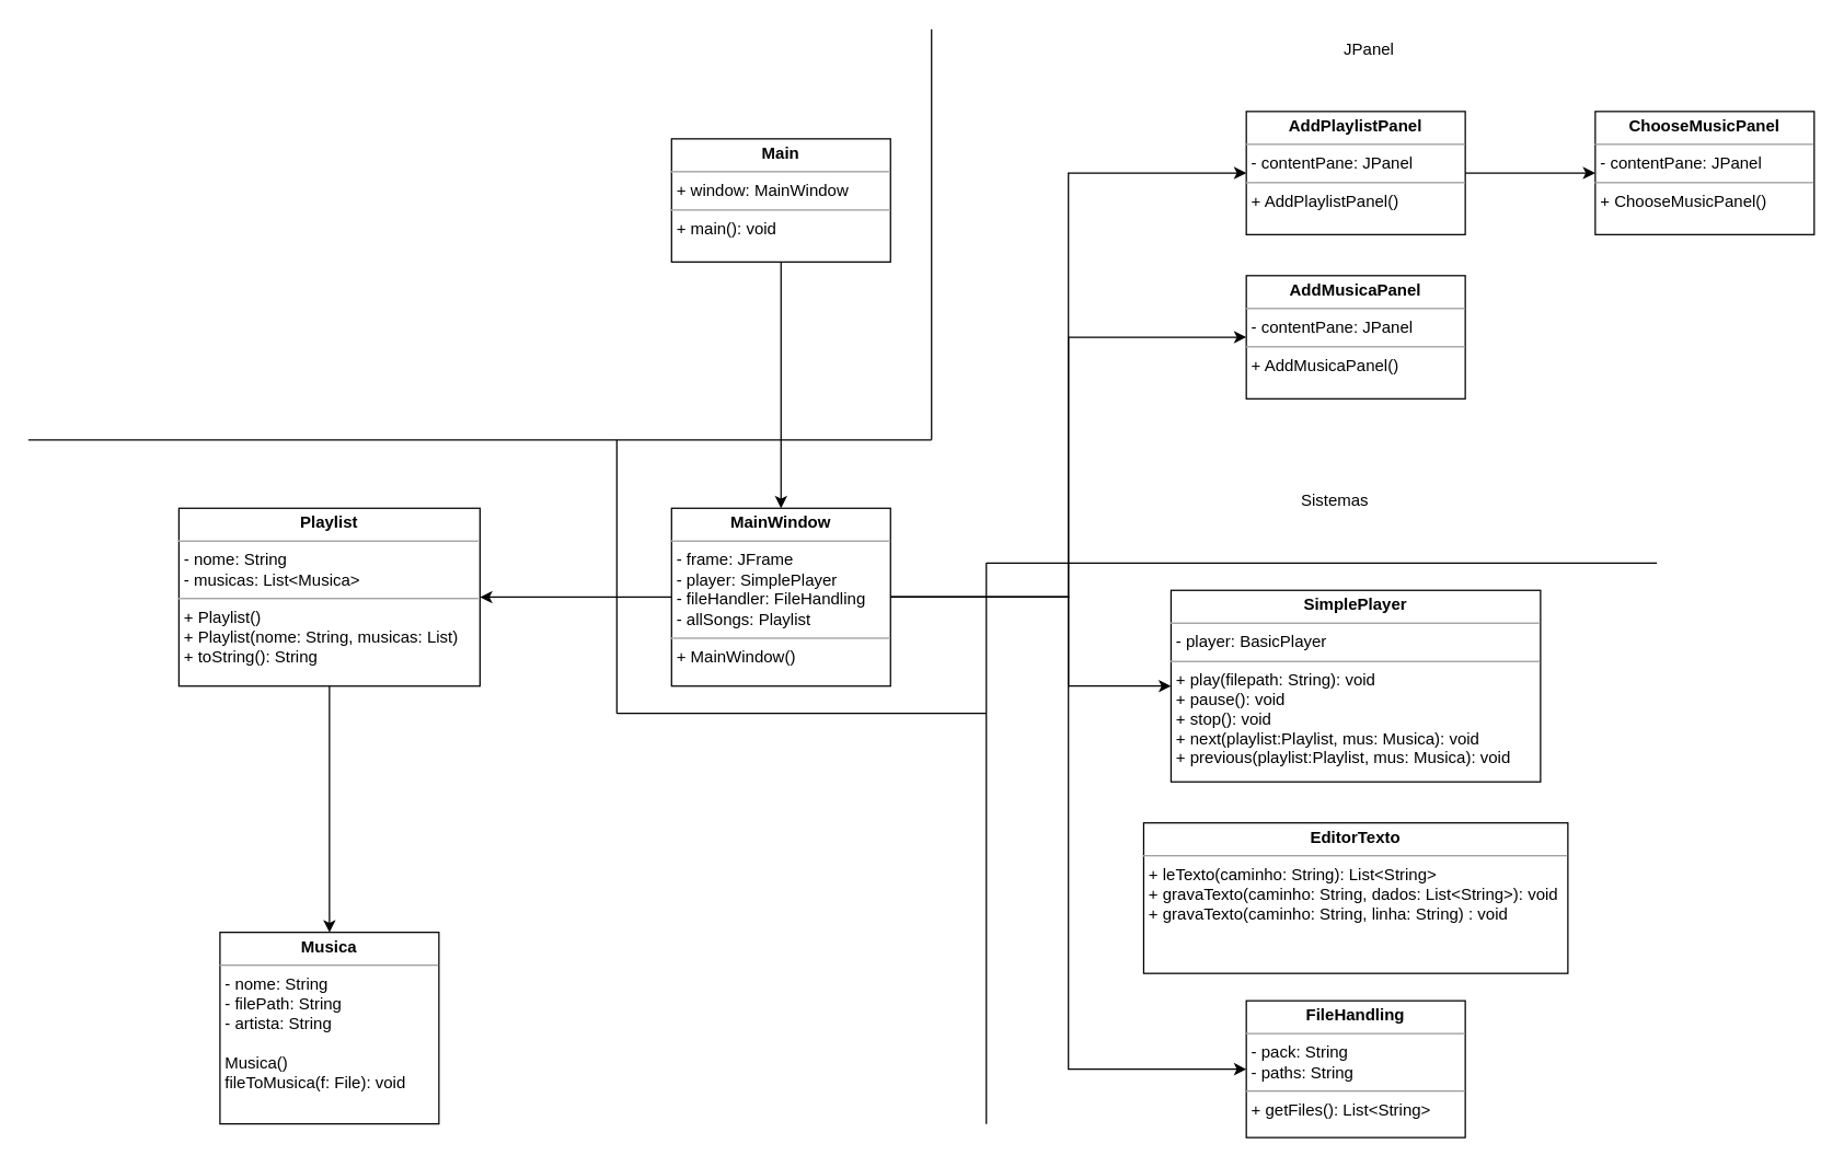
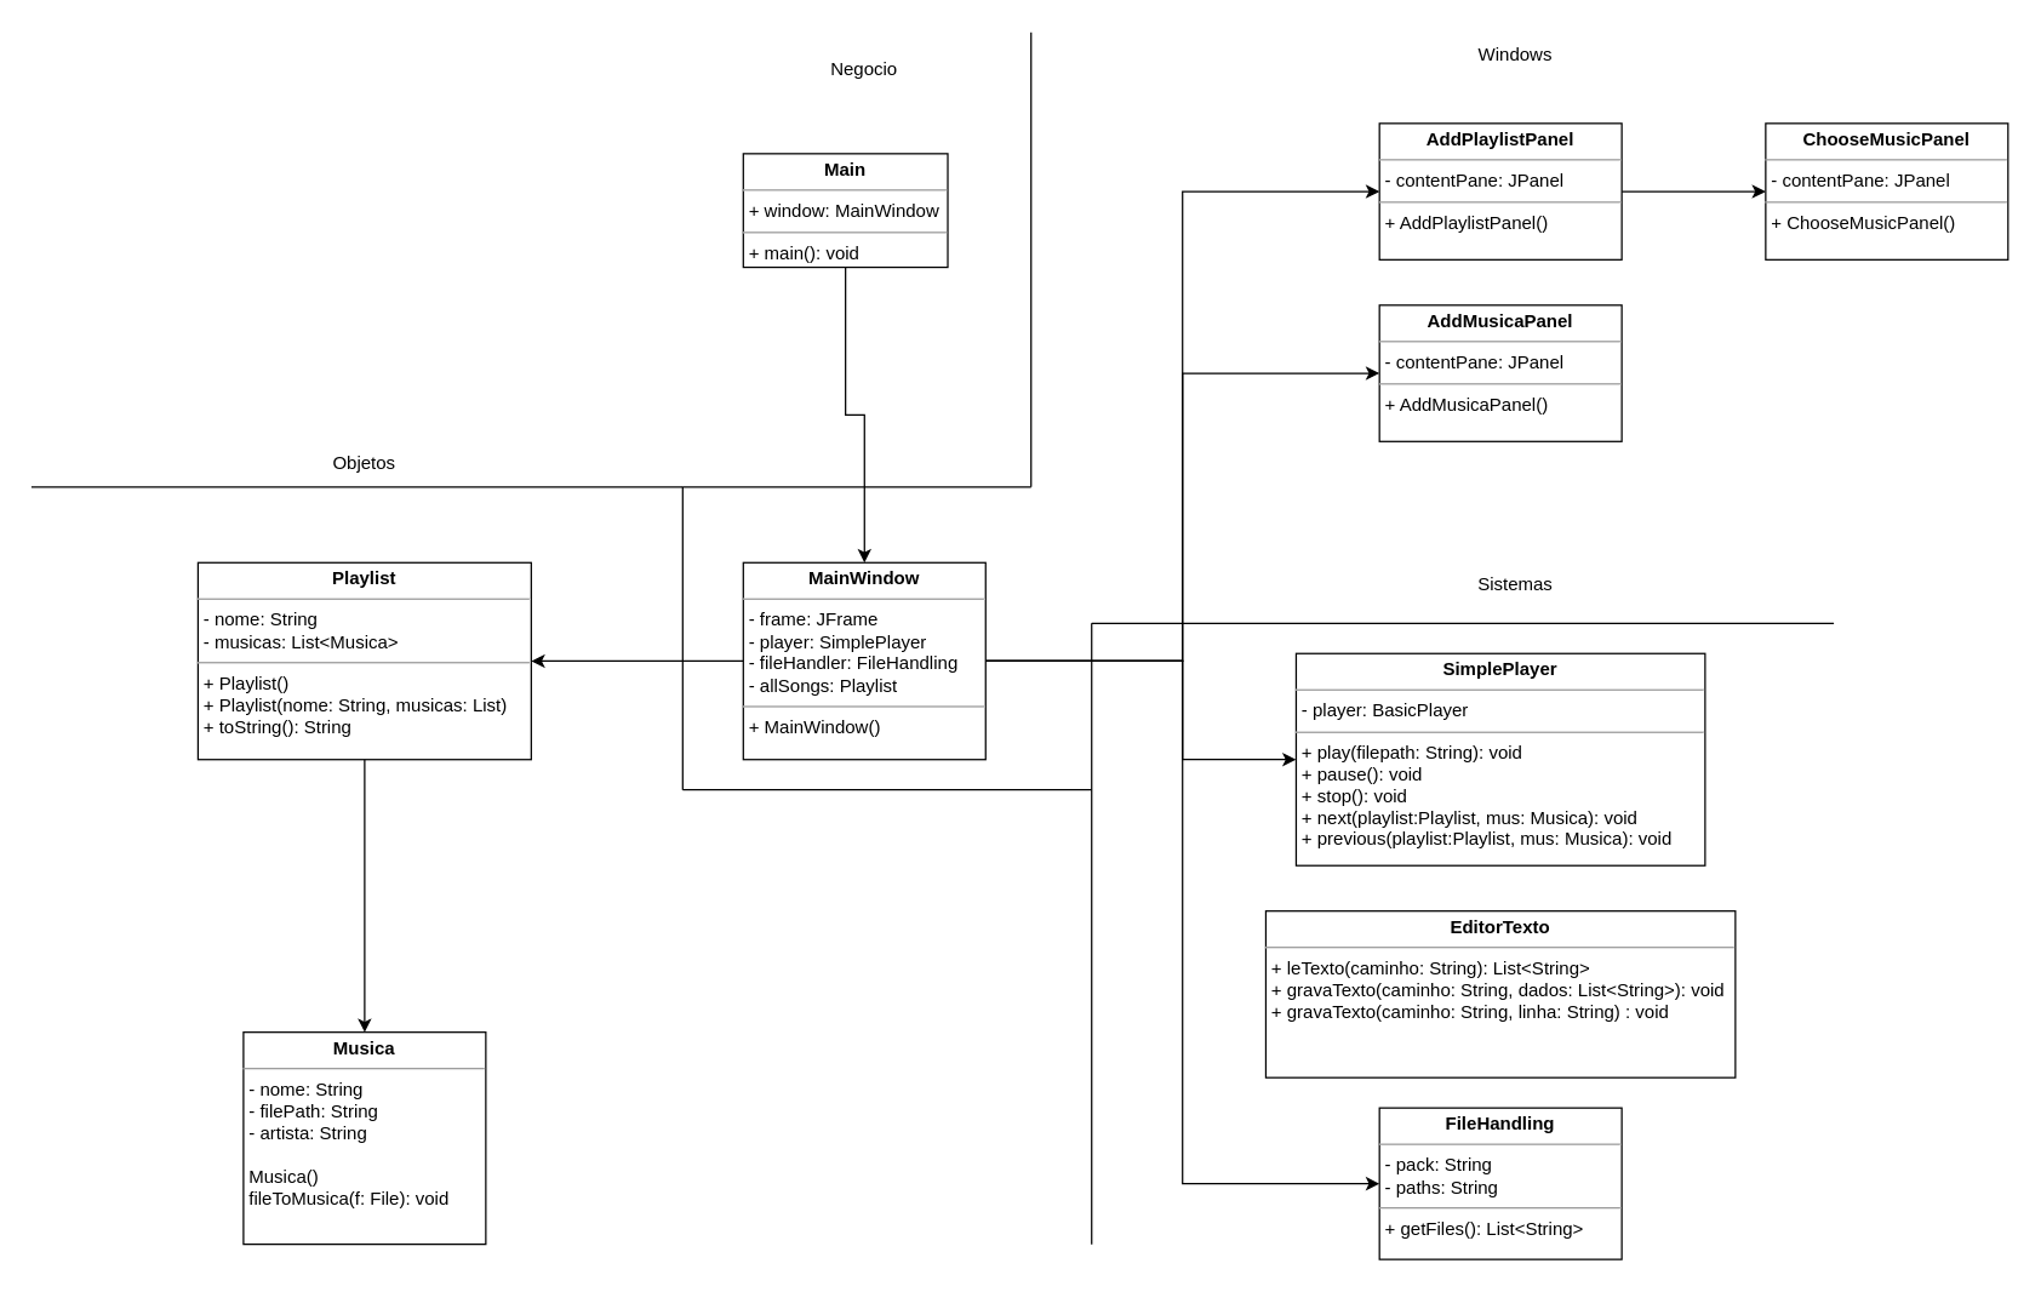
  <mxCell id="0" />
  <mxCell id="1" parent="0" />
  <mxCell id="2" style="edgeStyle=orthogonalEdgeStyle;rounded=0;orthogonalLoop=1;jettySize=auto;html=1;entryX=0.5;entryY=0;entryDx=0;entryDy=0;" edge="1" parent="1" source="3" target="19"><mxGeometry relative="1" as="geometry" /></mxCell>
- <mxCell id="3" value="&lt;p style=&quot;margin:0px;margin-top:4px;text-align:center;&quot;&gt;&lt;b&gt;Main&lt;/b&gt;&lt;/p&gt;&lt;hr size=&quot;1&quot;&gt;&lt;p style=&quot;margin:0px;margin-left:4px;&quot;&gt;+ window: MainWindow&lt;/p&gt;&lt;hr size=&quot;1&quot;&gt;&lt;p style=&quot;margin:0px;margin-left:4px;&quot;&gt;+ main(): void&lt;/p&gt;" style="verticalAlign=top;align=left;overflow=fill;fontSize=12;fontFamily=Helvetica;html=1;" vertex="1" parent="1"><mxGeometry x="490" y="101" width="160" height="90" as="geometry" /></mxCell>
+ <mxCell id="3" value="&lt;p style=&quot;margin:0px;margin-top:4px;text-align:center;&quot;&gt;&lt;b&gt;Main&lt;/b&gt;&lt;/p&gt;&lt;hr size=&quot;1&quot;&gt;&lt;p style=&quot;margin:0px;margin-left:4px;&quot;&gt;+ window: MainWindow&lt;/p&gt;&lt;hr size=&quot;1&quot;&gt;&lt;p style=&quot;margin:0px;margin-left:4px;&quot;&gt;+ main(): void&lt;/p&gt;" style="verticalAlign=top;align=left;overflow=fill;fontSize=12;fontFamily=Helvetica;html=1;" vertex="1" parent="1"><mxGeometry x="490" y="101" width="135" height="75" as="geometry" /></mxCell>
  <mxCell id="4" value="&lt;p style=&quot;margin:0px;margin-top:4px;text-align:center;&quot;&gt;&lt;b&gt;Musica&lt;/b&gt;&lt;/p&gt;&lt;hr size=&quot;1&quot;&gt;&lt;p style=&quot;margin:0px;margin-left:4px;&quot;&gt;- nome: String&lt;/p&gt;&lt;p style=&quot;margin:0px;margin-left:4px;&quot;&gt;- filePath: String&lt;/p&gt;&lt;p style=&quot;margin:0px;margin-left:4px;&quot;&gt;- artista: String&lt;/p&gt;&lt;p style=&quot;margin:0px;margin-left:4px;&quot;&gt;&amp;nbsp;&lt;/p&gt;&lt;p style=&quot;margin:0px;margin-left:4px;&quot;&gt;&lt;span style=&quot;background-color: initial;&quot;&gt;Musica()&lt;/span&gt;&lt;br&gt;&lt;/p&gt;&lt;p style=&quot;margin:0px;margin-left:4px;&quot;&gt;&lt;span style=&quot;background-color: initial;&quot;&gt;fileToMusica(f: File): void&lt;/span&gt;&lt;/p&gt;" style="verticalAlign=top;align=left;overflow=fill;fontSize=12;fontFamily=Helvetica;html=1;" vertex="1" parent="1"><mxGeometry x="160" y="681" width="160" height="140" as="geometry" /></mxCell>
  <mxCell id="5" style="edgeStyle=orthogonalEdgeStyle;rounded=0;orthogonalLoop=1;jettySize=auto;html=1;entryX=0.5;entryY=0;entryDx=0;entryDy=0;" edge="1" parent="1" source="6" target="4"><mxGeometry relative="1" as="geometry" /></mxCell>
  <mxCell id="6" value="&lt;p style=&quot;margin:0px;margin-top:4px;text-align:center;&quot;&gt;&lt;b&gt;Playlist&lt;/b&gt;&lt;/p&gt;&lt;hr size=&quot;1&quot;&gt;&lt;p style=&quot;margin:0px;margin-left:4px;&quot;&gt;- nome: String&lt;/p&gt;&lt;p style=&quot;margin:0px;margin-left:4px;&quot;&gt;- musicas: List&amp;lt;Musica&amp;gt;&lt;/p&gt;&lt;hr size=&quot;1&quot;&gt;&lt;p style=&quot;margin:0px;margin-left:4px;&quot;&gt;+ Playlist()&lt;/p&gt;&lt;p style=&quot;margin:0px;margin-left:4px;&quot;&gt;+ Playlist(nome: String, musicas: List)&lt;/p&gt;&lt;p style=&quot;margin:0px;margin-left:4px;&quot;&gt;+ toString(): String&lt;/p&gt;" style="verticalAlign=top;align=left;overflow=fill;fontSize=12;fontFamily=Helvetica;html=1;" vertex="1" parent="1"><mxGeometry x="130" y="371" width="220" height="130" as="geometry" /></mxCell>
  <mxCell id="7" value="&lt;p style=&quot;margin:0px;margin-top:4px;text-align:center;&quot;&gt;&lt;b&gt;EditorTexto&lt;/b&gt;&lt;/p&gt;&lt;hr size=&quot;1&quot;&gt;&lt;p style=&quot;margin:0px;margin-left:4px;&quot;&gt;+ leTexto(caminho: String): List&amp;lt;String&amp;gt;&lt;/p&gt;&lt;p style=&quot;margin:0px;margin-left:4px;&quot;&gt;+ gravaTexto(caminho: String, dados: List&amp;lt;String&amp;gt;): void&lt;/p&gt;&lt;p style=&quot;margin:0px;margin-left:4px;&quot;&gt;+ gravaTexto(caminho: String, linha: String) : void&lt;/p&gt;" style="verticalAlign=top;align=left;overflow=fill;fontSize=12;fontFamily=Helvetica;html=1;" vertex="1" parent="1"><mxGeometry x="835" y="601" width="310" height="110" as="geometry" /></mxCell>
  <mxCell id="8" value="&lt;p style=&quot;margin:0px;margin-top:4px;text-align:center;&quot;&gt;&lt;b&gt;FileHandling&lt;/b&gt;&lt;/p&gt;&lt;hr size=&quot;1&quot;&gt;&lt;p style=&quot;margin:0px;margin-left:4px;&quot;&gt;- pack: String&lt;/p&gt;&lt;p style=&quot;margin:0px;margin-left:4px;&quot;&gt;- paths: String&lt;/p&gt;&lt;hr size=&quot;1&quot;&gt;&lt;p style=&quot;margin:0px;margin-left:4px;&quot;&gt;+ getFiles(): List&amp;lt;String&amp;gt;&lt;/p&gt;" style="verticalAlign=top;align=left;overflow=fill;fontSize=12;fontFamily=Helvetica;html=1;" vertex="1" parent="1"><mxGeometry x="910" y="731" width="160" height="100" as="geometry" /></mxCell>
  <mxCell id="9" value="&lt;p style=&quot;margin:0px;margin-top:4px;text-align:center;&quot;&gt;&lt;b&gt;SimplePlayer&lt;/b&gt;&lt;/p&gt;&lt;hr size=&quot;1&quot;&gt;&lt;p style=&quot;margin:0px;margin-left:4px;&quot;&gt;- player: BasicPlayer&lt;/p&gt;&lt;hr size=&quot;1&quot;&gt;&lt;p style=&quot;margin:0px;margin-left:4px;&quot;&gt;+ play(filepath: String): void&lt;/p&gt;&lt;p style=&quot;margin:0px;margin-left:4px;&quot;&gt;+ pause(): void&lt;/p&gt;&lt;p style=&quot;margin:0px;margin-left:4px;&quot;&gt;+ stop(): void&lt;/p&gt;&lt;p style=&quot;margin:0px;margin-left:4px;&quot;&gt;+ next(playlist:Playlist, mus: Musica): void&lt;/p&gt;&lt;p style=&quot;margin:0px;margin-left:4px;&quot;&gt;+ previous(playlist:Playlist, mus: Musica): void&lt;br&gt;&lt;/p&gt;" style="verticalAlign=top;align=left;overflow=fill;fontSize=12;fontFamily=Helvetica;html=1;" vertex="1" parent="1"><mxGeometry x="855" y="431" width="270" height="140" as="geometry" /></mxCell>
  <mxCell id="10" value="&lt;p style=&quot;margin:0px;margin-top:4px;text-align:center;&quot;&gt;&lt;b&gt;AddMusicaPanel&lt;/b&gt;&lt;/p&gt;&lt;hr size=&quot;1&quot;&gt;&lt;p style=&quot;margin:0px;margin-left:4px;&quot;&gt;- contentPane: JPanel&lt;/p&gt;&lt;hr size=&quot;1&quot;&gt;&lt;p style=&quot;margin:0px;margin-left:4px;&quot;&gt;+ AddMusicaPanel()&lt;/p&gt;" style="verticalAlign=top;align=left;overflow=fill;fontSize=12;fontFamily=Helvetica;html=1;" vertex="1" parent="1"><mxGeometry x="910" y="201" width="160" height="90" as="geometry" /></mxCell>
  <mxCell id="11" style="edgeStyle=orthogonalEdgeStyle;rounded=0;orthogonalLoop=1;jettySize=auto;html=1;entryX=0;entryY=0.5;entryDx=0;entryDy=0;" edge="1" parent="1" source="12" target="13"><mxGeometry relative="1" as="geometry" /></mxCell>
  <mxCell id="12" value="&lt;p style=&quot;margin:0px;margin-top:4px;text-align:center;&quot;&gt;&lt;b&gt;AddPlaylistPanel&lt;/b&gt;&lt;/p&gt;&lt;hr size=&quot;1&quot;&gt;&lt;p style=&quot;margin:0px;margin-left:4px;&quot;&gt;- contentPane: JPanel&lt;/p&gt;&lt;hr size=&quot;1&quot;&gt;&lt;p style=&quot;margin:0px;margin-left:4px;&quot;&gt;+ AddPlaylistPanel()&lt;/p&gt;" style="verticalAlign=top;align=left;overflow=fill;fontSize=12;fontFamily=Helvetica;html=1;" vertex="1" parent="1"><mxGeometry x="910" y="81" width="160" height="90" as="geometry" /></mxCell>
  <mxCell id="13" value="&lt;p style=&quot;margin:0px;margin-top:4px;text-align:center;&quot;&gt;&lt;b&gt;ChooseMusicPanel&lt;/b&gt;&lt;/p&gt;&lt;hr size=&quot;1&quot;&gt;&lt;p style=&quot;margin:0px;margin-left:4px;&quot;&gt;- contentPane: JPanel&lt;/p&gt;&lt;hr size=&quot;1&quot;&gt;&lt;p style=&quot;margin:0px;margin-left:4px;&quot;&gt;+ ChooseMusicPanel()&lt;/p&gt;" style="verticalAlign=top;align=left;overflow=fill;fontSize=12;fontFamily=Helvetica;html=1;" vertex="1" parent="1"><mxGeometry x="1165" y="81" width="160" height="90" as="geometry" /></mxCell>
  <mxCell id="14" style="edgeStyle=orthogonalEdgeStyle;rounded=0;orthogonalLoop=1;jettySize=auto;html=1;entryX=0;entryY=0.5;entryDx=0;entryDy=0;" edge="1" parent="1" source="19" target="10"><mxGeometry relative="1" as="geometry" /></mxCell>
  <mxCell id="15" style="edgeStyle=orthogonalEdgeStyle;rounded=0;orthogonalLoop=1;jettySize=auto;html=1;entryX=0;entryY=0.5;entryDx=0;entryDy=0;" edge="1" parent="1" source="19" target="12"><mxGeometry relative="1" as="geometry" /></mxCell>
  <mxCell id="16" style="edgeStyle=orthogonalEdgeStyle;rounded=0;orthogonalLoop=1;jettySize=auto;html=1;entryX=0;entryY=0.5;entryDx=0;entryDy=0;" edge="1" parent="1" source="19" target="9"><mxGeometry relative="1" as="geometry"><Array as="points"><mxPoint x="780" y="436" /><mxPoint x="780" y="501" /></Array></mxGeometry></mxCell>
  <mxCell id="17" style="edgeStyle=orthogonalEdgeStyle;rounded=0;orthogonalLoop=1;jettySize=auto;html=1;entryX=0;entryY=0.5;entryDx=0;entryDy=0;" edge="1" parent="1" source="19" target="8"><mxGeometry relative="1" as="geometry" /></mxCell>
  <mxCell id="18" style="edgeStyle=orthogonalEdgeStyle;rounded=0;orthogonalLoop=1;jettySize=auto;html=1;entryX=1;entryY=0.5;entryDx=0;entryDy=0;" edge="1" parent="1" source="19" target="6"><mxGeometry relative="1" as="geometry" /></mxCell>
  <mxCell id="19" value="&lt;p style=&quot;margin:0px;margin-top:4px;text-align:center;&quot;&gt;&lt;b&gt;MainWindow&lt;/b&gt;&lt;/p&gt;&lt;hr size=&quot;1&quot;&gt;&lt;p style=&quot;margin:0px;margin-left:4px;&quot;&gt;- frame: JFrame&lt;/p&gt;&lt;p style=&quot;margin:0px;margin-left:4px;&quot;&gt;- player: SimplePlayer&lt;/p&gt;&lt;p style=&quot;margin:0px;margin-left:4px;&quot;&gt;- fileHandler: FileHandling&lt;/p&gt;&lt;p style=&quot;margin:0px;margin-left:4px;&quot;&gt;- allSongs: Playlist&lt;/p&gt;&lt;hr size=&quot;1&quot;&gt;&lt;p style=&quot;margin:0px;margin-left:4px;&quot;&gt;+ MainWindow()&lt;/p&gt;" style="verticalAlign=top;align=left;overflow=fill;fontSize=12;fontFamily=Helvetica;html=1;" vertex="1" parent="1"><mxGeometry x="490" y="371" width="160" height="130" as="geometry" /></mxCell>
  <mxCell id="20" value="" style="endArrow=none;html=1;rounded=0;" edge="1" parent="1"><mxGeometry width="50" height="50" relative="1" as="geometry"><mxPoint x="720" y="411" as="sourcePoint" /><mxPoint x="720" y="821" as="targetPoint" /></mxGeometry></mxCell>
  <mxCell id="21" value="" style="endArrow=none;html=1;rounded=0;" edge="1" parent="1"><mxGeometry width="50" height="50" relative="1" as="geometry"><mxPoint x="1210" y="411" as="sourcePoint" /><mxPoint x="720" y="411" as="targetPoint" /></mxGeometry></mxCell>
- <mxCell id="22" value="Sistemas" style="text;html=1;strokeColor=none;fillColor=none;align=center;verticalAlign=middle;whiteSpace=wrap;rounded=0;" vertex="1" parent="1"><mxGeometry x="945" y="351" width="60" height="30" as="geometry" /></mxCell>
- <mxCell id="23" value="JPanel" style="text;html=1;strokeColor=none;fillColor=none;align=center;verticalAlign=middle;whiteSpace=wrap;rounded=0;" vertex="1" parent="1"><mxGeometry x="970" y="21" width="60" height="30" as="geometry" /></mxCell>
+ <mxCell id="22" value="Sistemas" style="text;html=1;strokeColor=none;fillColor=none;align=center;verticalAlign=middle;whiteSpace=wrap;rounded=0;" vertex="1" parent="1"><mxGeometry x="970" y="371" width="60" height="30" as="geometry" /></mxCell>
+ <mxCell id="23" value="Windows" style="text;html=1;strokeColor=none;fillColor=none;align=center;verticalAlign=middle;whiteSpace=wrap;rounded=0;" vertex="1" parent="1"><mxGeometry x="970" y="21" width="60" height="30" as="geometry" /></mxCell>
+ <mxCell id="24" value="Objetos" style="text;html=1;strokeColor=none;fillColor=none;align=center;verticalAlign=middle;whiteSpace=wrap;rounded=0;" vertex="1" parent="1"><mxGeometry x="210" y="291" width="60" height="30" as="geometry" /></mxCell>
  <mxCell id="25" value="" style="endArrow=none;html=1;rounded=0;" edge="1" parent="1"><mxGeometry width="50" height="50" relative="1" as="geometry"><mxPoint x="450" y="521" as="sourcePoint" /><mxPoint x="720" y="521" as="targetPoint" /></mxGeometry></mxCell>
  <mxCell id="26" value="" style="endArrow=none;html=1;rounded=0;" edge="1" parent="1"><mxGeometry width="50" height="50" relative="1" as="geometry"><mxPoint x="450" y="521" as="sourcePoint" /><mxPoint x="450" y="321" as="targetPoint" /></mxGeometry></mxCell>
  <mxCell id="27" value="" style="endArrow=none;html=1;rounded=0;" edge="1" parent="1"><mxGeometry width="50" height="50" relative="1" as="geometry"><mxPoint x="680" y="321" as="sourcePoint" /><mxPoint x="450" y="321" as="targetPoint" /></mxGeometry></mxCell>
  <mxCell id="28" value="" style="endArrow=none;html=1;rounded=0;" edge="1" parent="1"><mxGeometry width="50" height="50" relative="1" as="geometry"><mxPoint x="680" as="sourcePoint" y="21" /><mxPoint x="680" y="321" as="targetPoint" /></mxGeometry></mxCell>
  <mxCell id="29" value="" style="endArrow=none;html=1;rounded=0;" edge="1" parent="1"><mxGeometry width="50" height="50" relative="1" as="geometry"><mxPoint x="450" y="321" as="sourcePoint" /><mxPoint y="321" as="targetPoint" x="20" /></mxGeometry></mxCell>
+ <mxCell id="30" value="Negocio" style="text;html=1;strokeColor=none;fillColor=none;align=center;verticalAlign=middle;whiteSpace=wrap;rounded=0;" vertex="1" parent="1"><mxGeometry x="540" y="31" width="60" height="30" as="geometry" /></mxCell>
